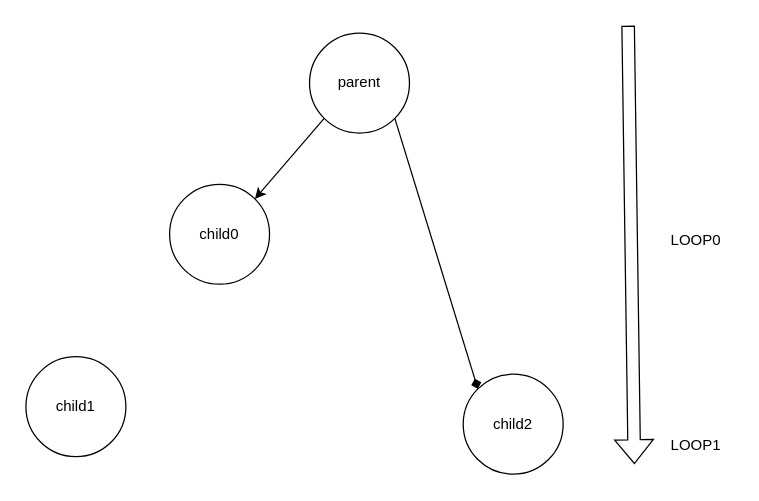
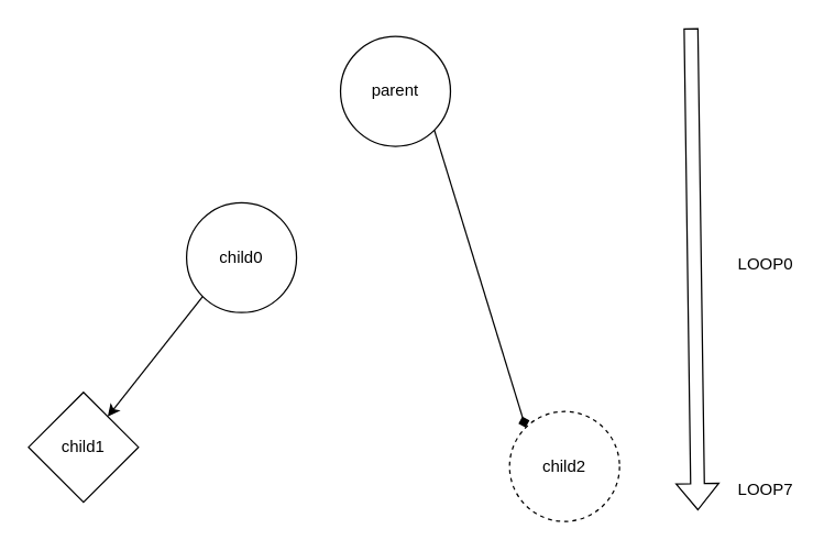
  <mxCell id="0" />
  <mxCell id="1" parent="0" />
  <mxCell id="2" value="parent" style="ellipse;whiteSpace=wrap;html=1;aspect=fixed;" vertex="1" parent="1"><mxGeometry x="247" y="26" width="80" height="80" as="geometry" /></mxCell>
  <mxCell id="3" value="child0" style="ellipse;whiteSpace=wrap;html=1;aspect=fixed;" vertex="1" parent="1"><mxGeometry x="135" y="147" width="80" height="80" as="geometry" /></mxCell>
- <mxCell id="4" value="child2" style="ellipse;whiteSpace=wrap;html=1;aspect=fixed;" vertex="1" parent="1"><mxGeometry x="370" y="299" width="80" height="80" as="geometry" /></mxCell>
- <mxCell id="5" value="child1" style="ellipse;whiteSpace=wrap;html=1;aspect=fixed;" vertex="1" parent="1"><mxGeometry x="20" y="285" width="80" height="80" as="geometry" /></mxCell>
- <mxCell id="6" value="" style="endArrow=classic;html=1;rounded=0;entryX=1;entryY=0;entryDx=0;entryDy=0;exitX=0;exitY=1;exitDx=0;exitDy=0;" edge="1" parent="1" source="2" target="3"><mxGeometry width="50" height="50" relative="1" as="geometry"><mxPoint x="252" y="248" as="sourcePoint" /><mxPoint x="302" y="198" as="targetPoint" /></mxGeometry></mxCell>
+ <mxCell id="4" value="child2" style="ellipse;whiteSpace=wrap;html=1;aspect=fixed;dashed=1;" vertex="1" parent="1"><mxGeometry x="370" y="299" width="80" height="80" as="geometry" /></mxCell>
+ <mxCell id="5" value="child1" style="rhombus;whiteSpace=wrap;html=1;aspect=fixed;" vertex="1" parent="1"><mxGeometry x="20" y="285" width="80" height="80" as="geometry" /></mxCell>
+ <mxCell id="7" value="" style="endArrow=classic;html=1;rounded=0;exitX=0;exitY=1;exitDx=0;exitDy=0;" edge="1" parent="1" source="3" target="5"><mxGeometry width="50" height="50" relative="1" as="geometry"><mxPoint x="203" y="262" as="sourcePoint" /><mxPoint x="148" y="330" as="targetPoint" /></mxGeometry></mxCell>
  <mxCell id="8" value="" style="endArrow=diamond;html=1;rounded=0;exitX=1;exitY=1;exitDx=0;exitDy=0;entryX=0;entryY=0;entryDx=0;entryDy=0;" edge="1" parent="1" source="2" target="4"><mxGeometry width="50" height="50" relative="1" as="geometry"><mxPoint x="275" y="227" as="sourcePoint" /><mxPoint x="229" y="303" as="targetPoint" /></mxGeometry></mxCell>
  <mxCell id="9" value="" style="shape=flexArrow;endArrow=classic;html=1;rounded=0;" edge="1" parent="1"><mxGeometry width="50" height="50" relative="1" as="geometry"><mxPoint x="502" y="20" as="sourcePoint" /><mxPoint x="507" y="371" as="targetPoint" /></mxGeometry></mxCell>
  <mxCell id="10" value="LOOP0" style="text;html=1;align=center;verticalAlign=middle;resizable=0;points=[];autosize=1;strokeColor=none;fillColor=none;" vertex="1" parent="1"><mxGeometry x="527" y="179" width="58" height="26" as="geometry" /></mxCell>
- <mxCell id="11" value="LOOP1" style="text;html=1;align=center;verticalAlign=middle;resizable=0;points=[];autosize=1;strokeColor=none;fillColor=none;" vertex="1" parent="1"><mxGeometry x="527" y="343" width="58" height="26" as="geometry" /></mxCell>
+ <mxCell id="11" value="LOOP7" style="text;html=1;align=center;verticalAlign=middle;resizable=0;points=[];autosize=1;strokeColor=none;fillColor=none;" vertex="1" parent="1"><mxGeometry x="527" y="343" width="58" height="26" as="geometry" /></mxCell>
